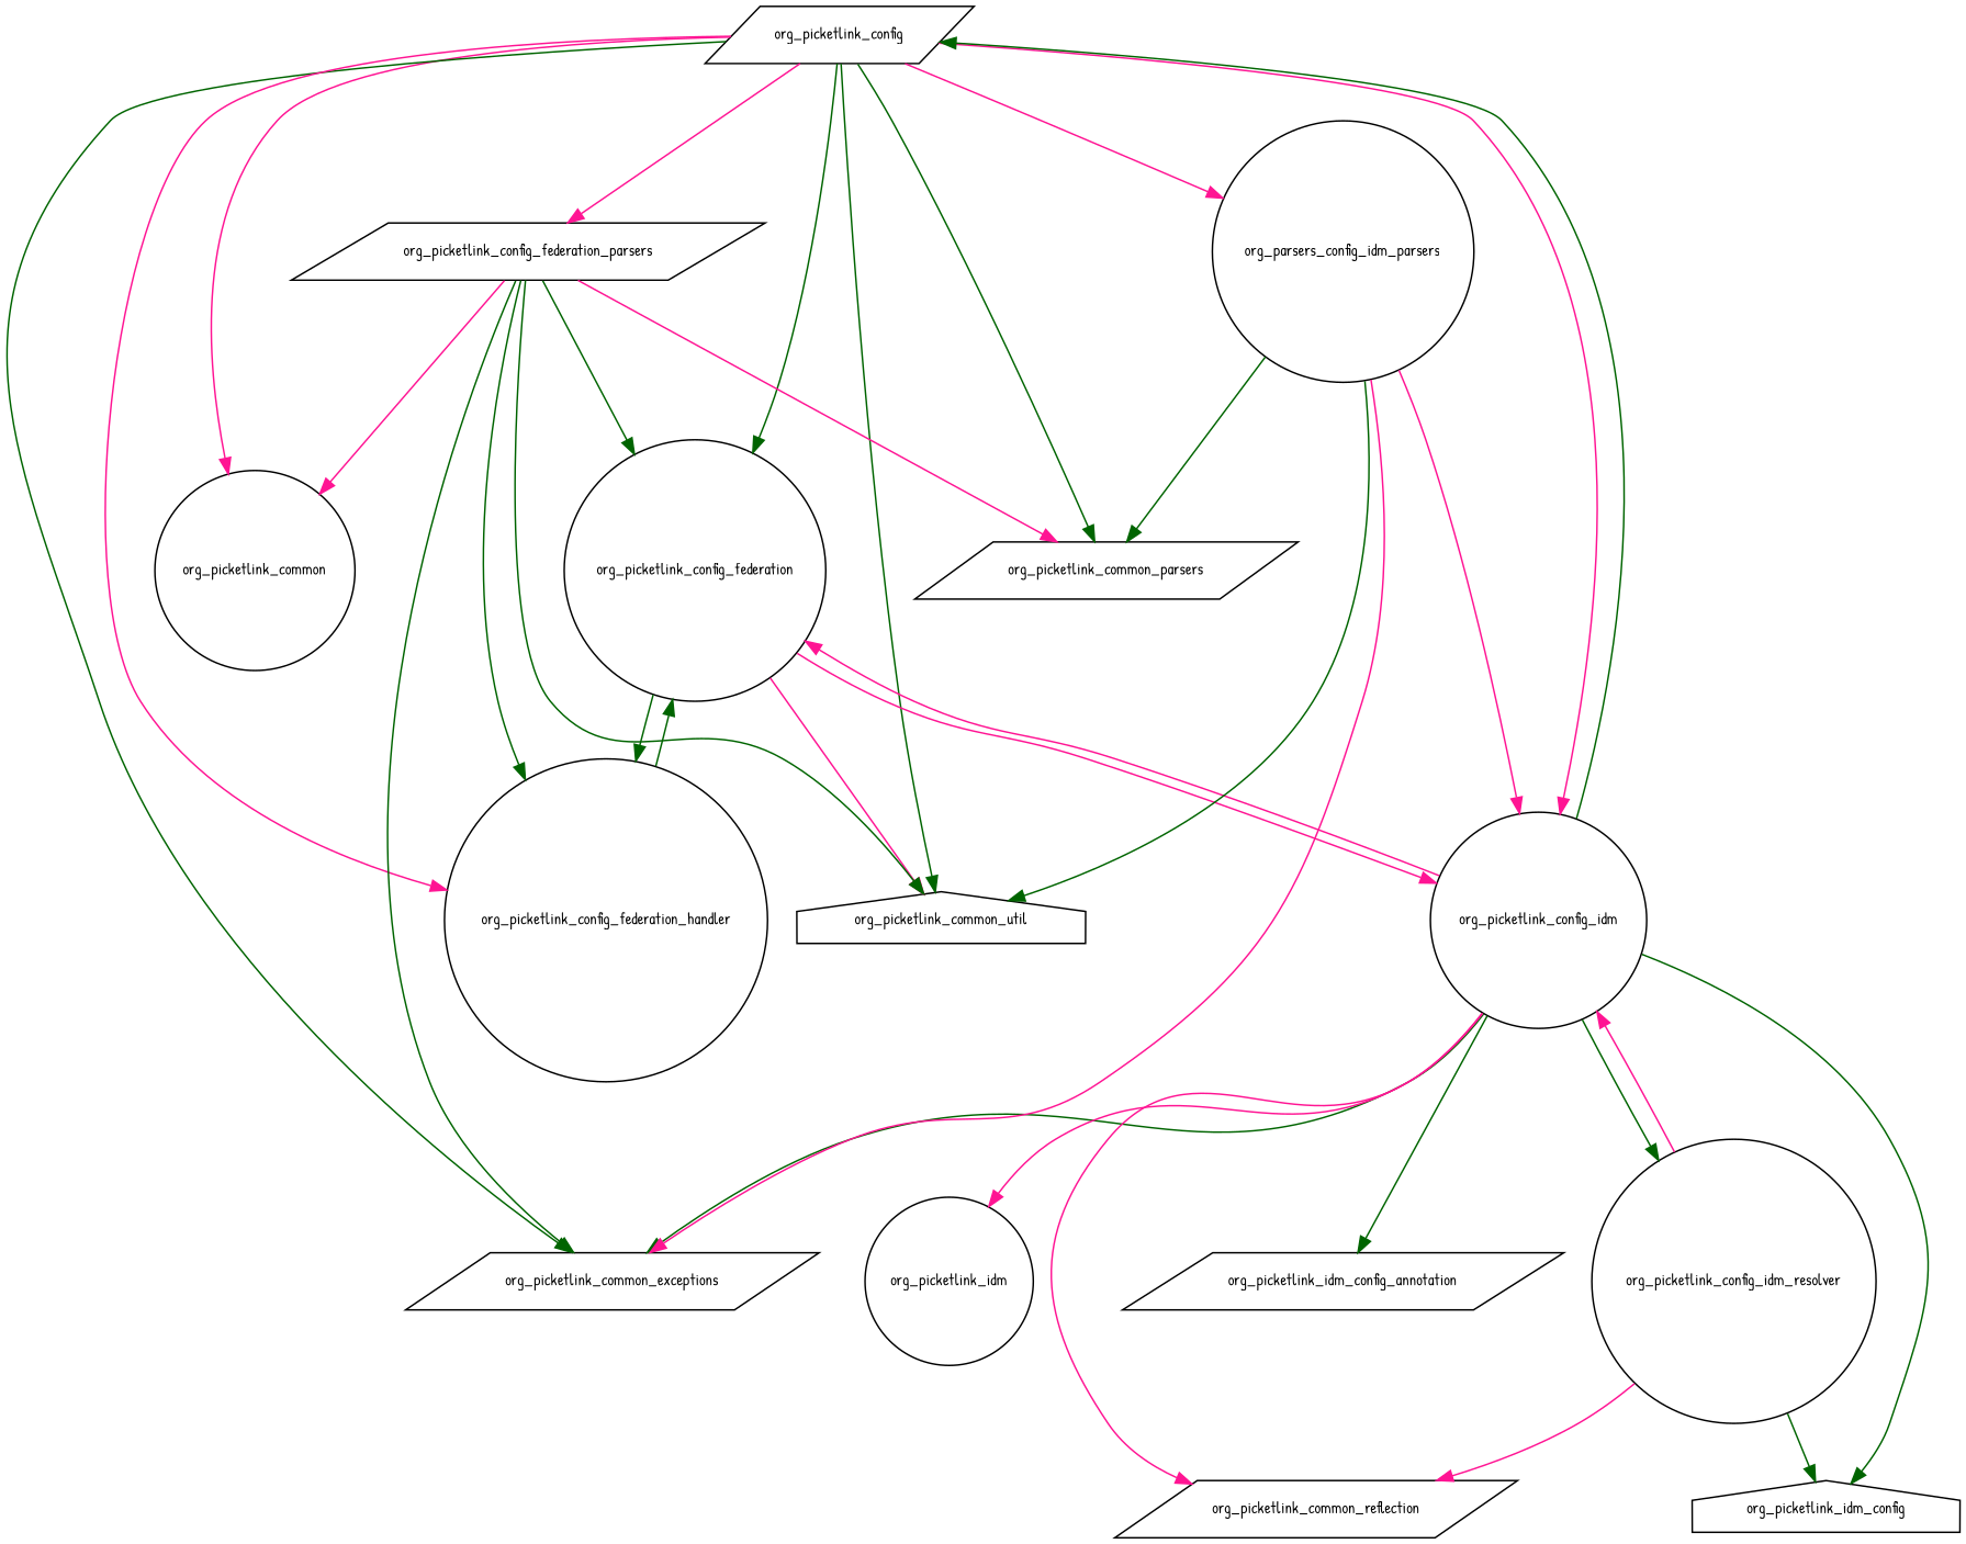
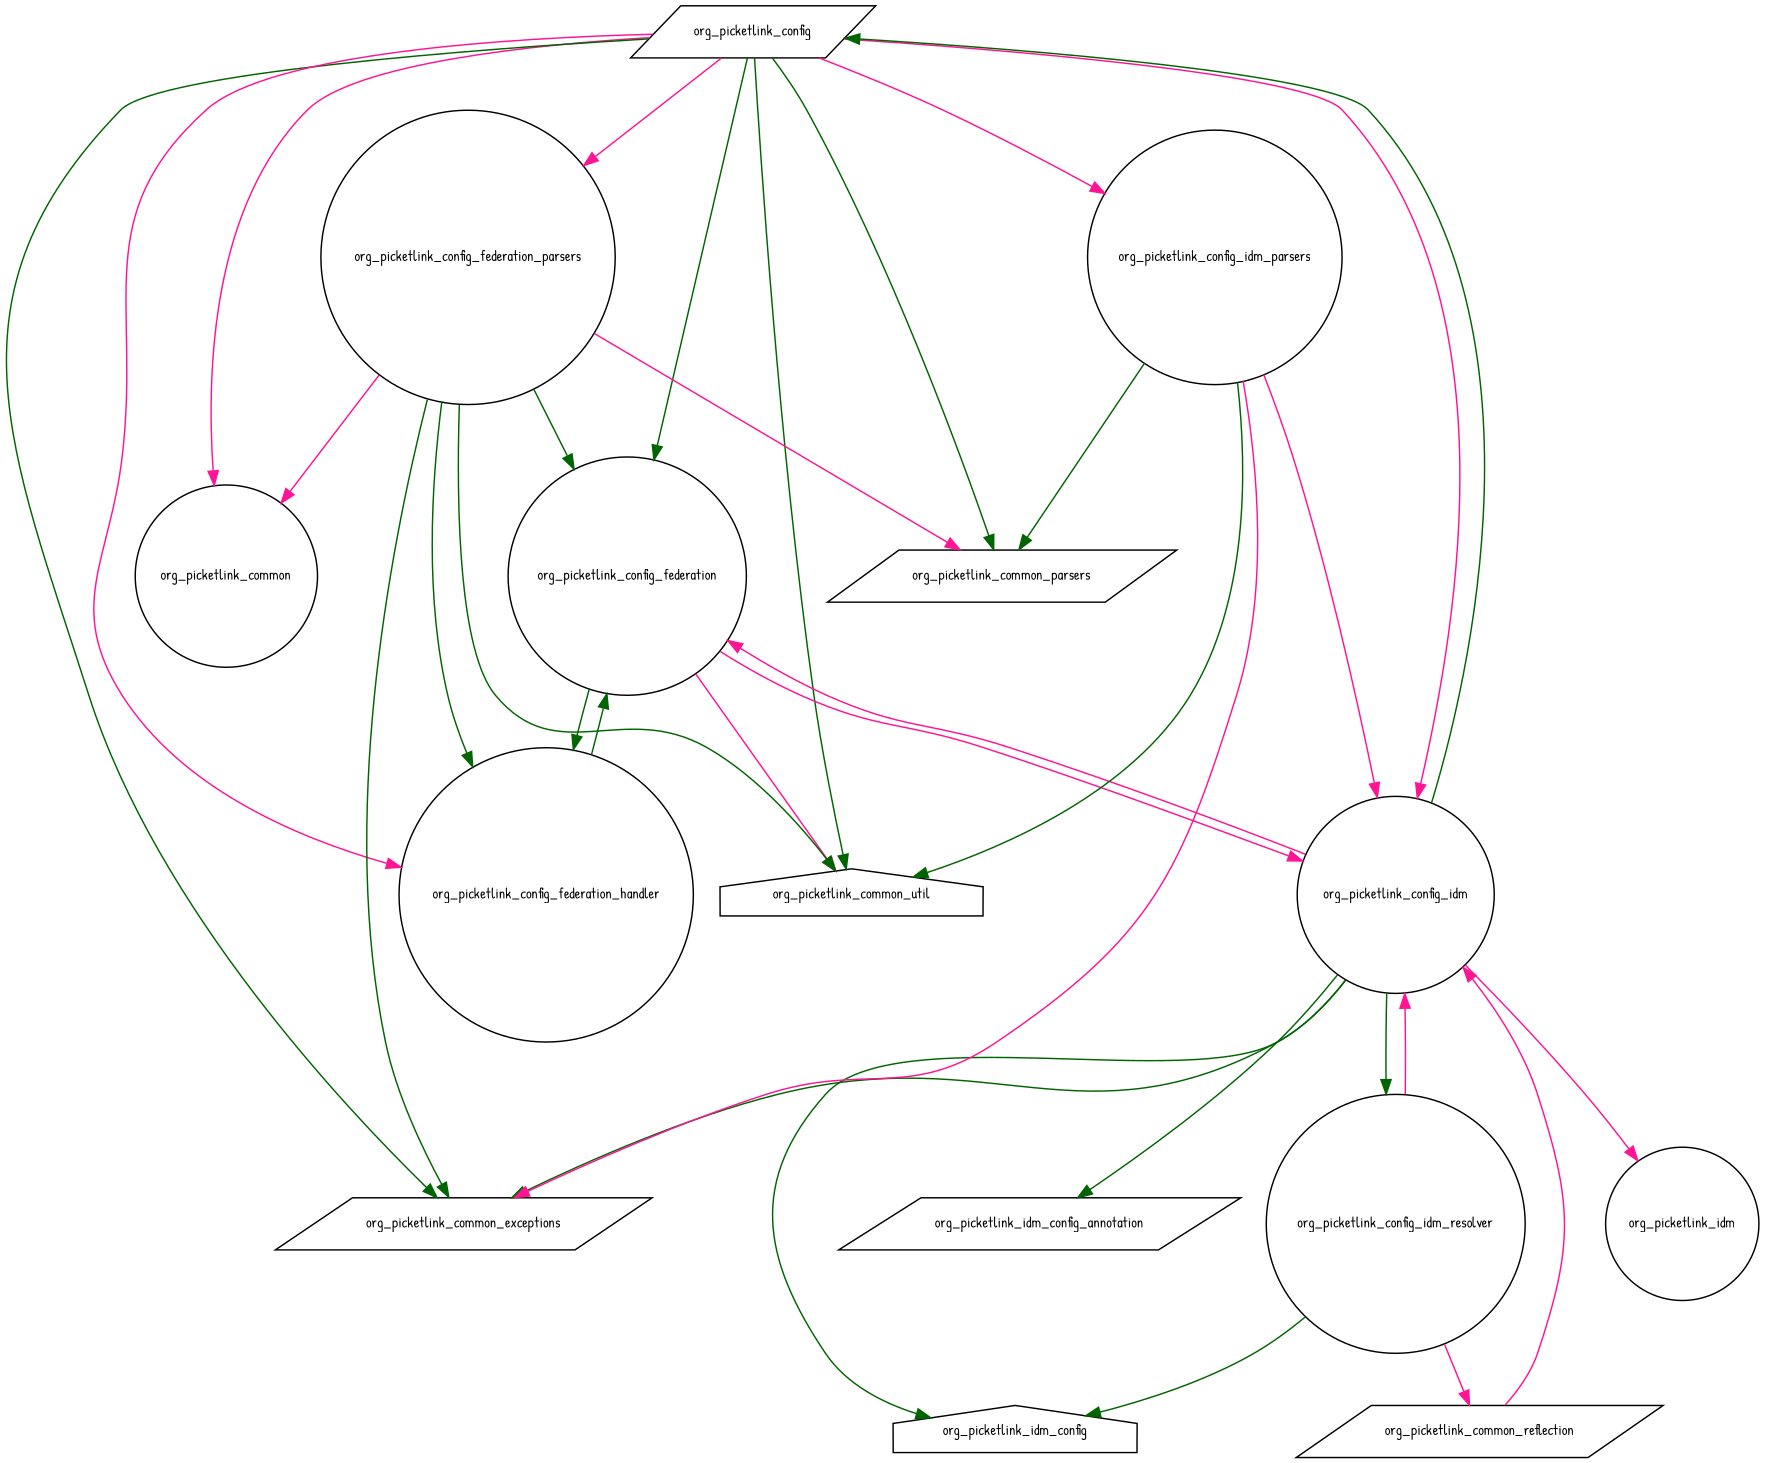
  digraph {
    fontname="Patrick Hand"
    node [fontname="Patrick Hand" fontsize=10.0 shape=circle]
    edge [color=darkgreen fontname="Patrick Hand"]
    org_picketlink_config [shape=parallelogram]
    org_picketlink_common
    org_picketlink_common_exceptions [shape=parallelogram]
    org_picketlink_common_parsers [shape=parallelogram]
    org_picketlink_common_util [shape=house]
    org_picketlink_config_federation
    org_picketlink_config_federation_handler
-   org_picketlink_config_federation_parsers [shape=parallelogram]
+   org_picketlink_config_federation_parsers
    org_picketlink_config_idm
-   org_picketlink_config_idm_parsers [label=org_parsers_config_idm_parsers]
+   org_picketlink_config_idm_parsers
    org_picketlink_common_reflection [shape=parallelogram]
    org_picketlink_config_idm_resolver
    org_picketlink_idm
    org_picketlink_idm_config [shape=house]
    org_picketlink_idm_config_annotation [shape=parallelogram]
    org_picketlink_config -> org_picketlink_common [color=deeppink]
    org_picketlink_config -> org_picketlink_common_exceptions
    org_picketlink_config -> org_picketlink_common_parsers
    org_picketlink_config -> org_picketlink_common_util
    org_picketlink_config -> org_picketlink_config_federation
    org_picketlink_config -> org_picketlink_config_federation_handler [color=deeppink]
    org_picketlink_config -> org_picketlink_config_federation_parsers [color=deeppink]
    org_picketlink_config -> org_picketlink_config_idm [color=deeppink]
    org_picketlink_config -> org_picketlink_config_idm_parsers [color=deeppink]
    org_picketlink_config_federation -> org_picketlink_common_util [color=deeppink]
    org_picketlink_config_federation -> org_picketlink_config_federation_handler
    org_picketlink_config_federation -> org_picketlink_config_idm [color=deeppink]
    org_picketlink_config_federation_handler -> org_picketlink_config_federation
    org_picketlink_config_federation_parsers -> org_picketlink_common [color=deeppink]
    org_picketlink_config_federation_parsers -> org_picketlink_common_exceptions
    org_picketlink_config_federation_parsers -> org_picketlink_common_parsers [color=deeppink]
    org_picketlink_config_federation_parsers -> org_picketlink_common_util
    org_picketlink_config_federation_parsers -> org_picketlink_config_federation
    org_picketlink_config_federation_parsers -> org_picketlink_config_federation_handler
    org_picketlink_config_idm -> org_picketlink_config
    org_picketlink_config_idm -> org_picketlink_common_exceptions
    org_picketlink_config_idm -> org_picketlink_config_federation [color=deeppink]
-   org_picketlink_config_idm -> org_picketlink_common_reflection [color=deeppink]
+   org_picketlink_common_reflection -> org_picketlink_config_idm [color=deeppink]
    org_picketlink_config_idm -> org_picketlink_config_idm_resolver
    org_picketlink_config_idm -> org_picketlink_idm [color=deeppink]
    org_picketlink_config_idm -> org_picketlink_idm_config
    org_picketlink_config_idm -> org_picketlink_idm_config_annotation
    org_picketlink_config_idm_parsers -> org_picketlink_common_exceptions [color=deeppink]
    org_picketlink_config_idm_parsers -> org_picketlink_common_parsers
    org_picketlink_config_idm_parsers -> org_picketlink_common_util
    org_picketlink_config_idm_parsers -> org_picketlink_config_idm [color=deeppink]
    org_picketlink_config_idm_resolver -> org_picketlink_config_idm [color=deeppink]
    org_picketlink_config_idm_resolver -> org_picketlink_common_reflection [color=deeppink]
    org_picketlink_config_idm_resolver -> org_picketlink_idm_config
  }
